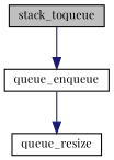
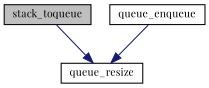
  digraph {
    fontname="Playfair Display"
    rankdir=TB
    node [color=black fillcolor=white fontname="Playfair Display" fontsize=10 shape=record style=filled]
    edge [color=midnightblue fontname="Playfair Display" fontsize=10 labelfontname=Helvetica labelfontsize=10 style=solid]
    n1 [fillcolor=grey75 fontcolor=black height=0.2 label=stack_toqueue width=0.4]
    n2 [height=0.2 label=queue_enqueue width=0.4]
    n3 [height=0.2 label=queue_resize width=0.4]
-   n1 -> n2
+   n1 -> n3
    n2 -> n3
  }
